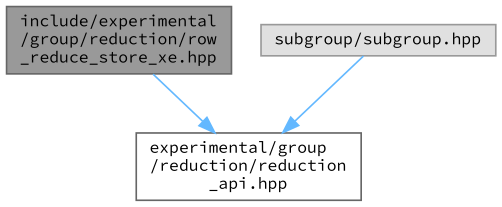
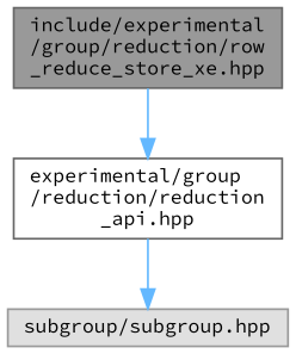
  digraph {
    fontname="Source Code Pro"
    node [fontname="Source Code Pro" fontsize=10 shape=box style=filled]
    edge [color=steelblue1 fontname="Source Code Pro" fontsize=10 labelfontname=Helvetica labelfontsize=10 style=solid]
    n1 [color=gray40 fillcolor=grey60 fontcolor=black height=0.2 label="include/experimental\l/group/reduction/row\l_reduce_store_xe.hpp" width=0.4]
    n2 [color=grey40 fillcolor=white height=0.2 label="experimental/group\l/reduction/reduction\l_api.hpp" width=0.4]
    n3 [color=grey60 fillcolor="#E0E0E0" height=0.2 label="subgroup/subgroup.hpp" width=0.4]
    n1 -> n2
-   n3 -> n2
+   n2 -> n3
  }
